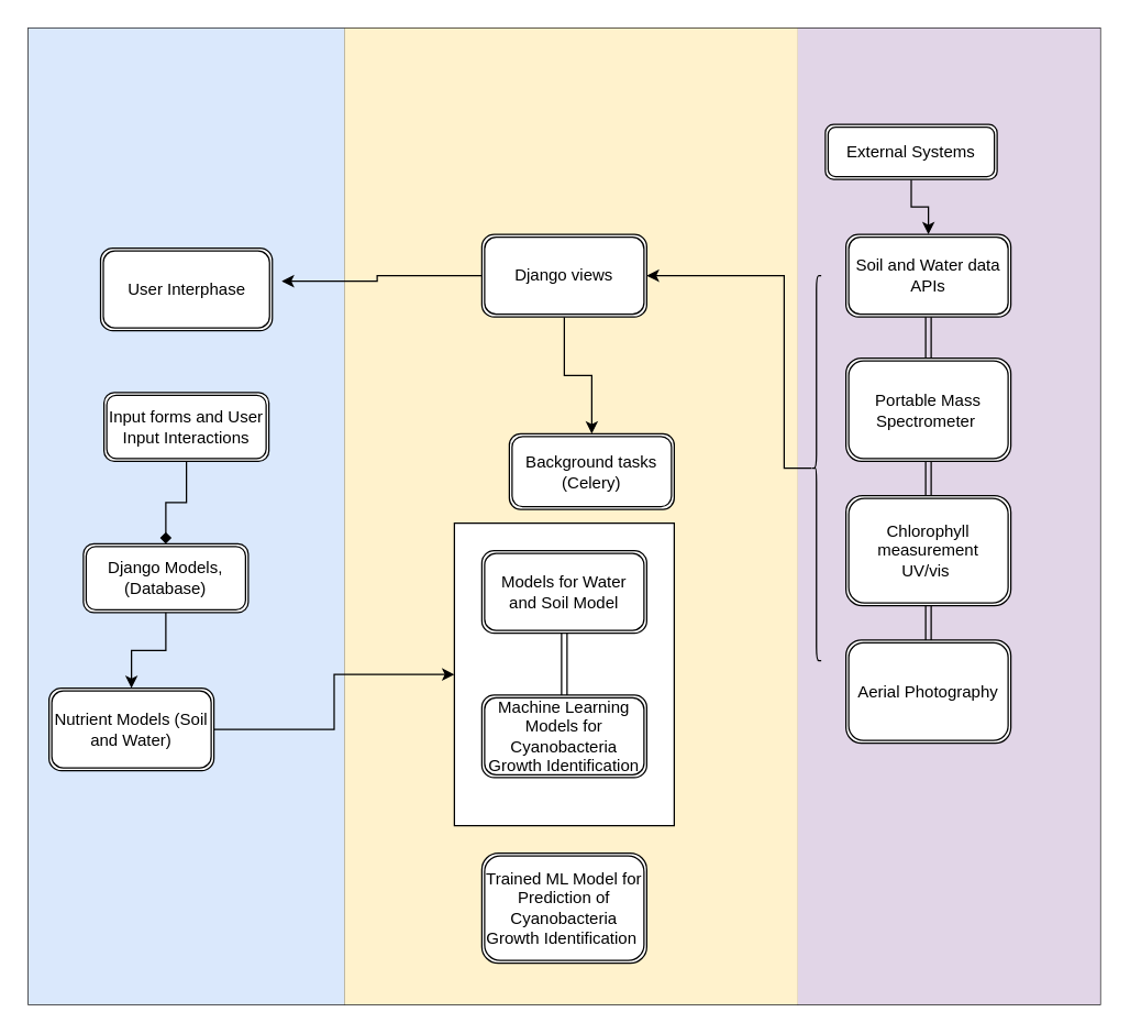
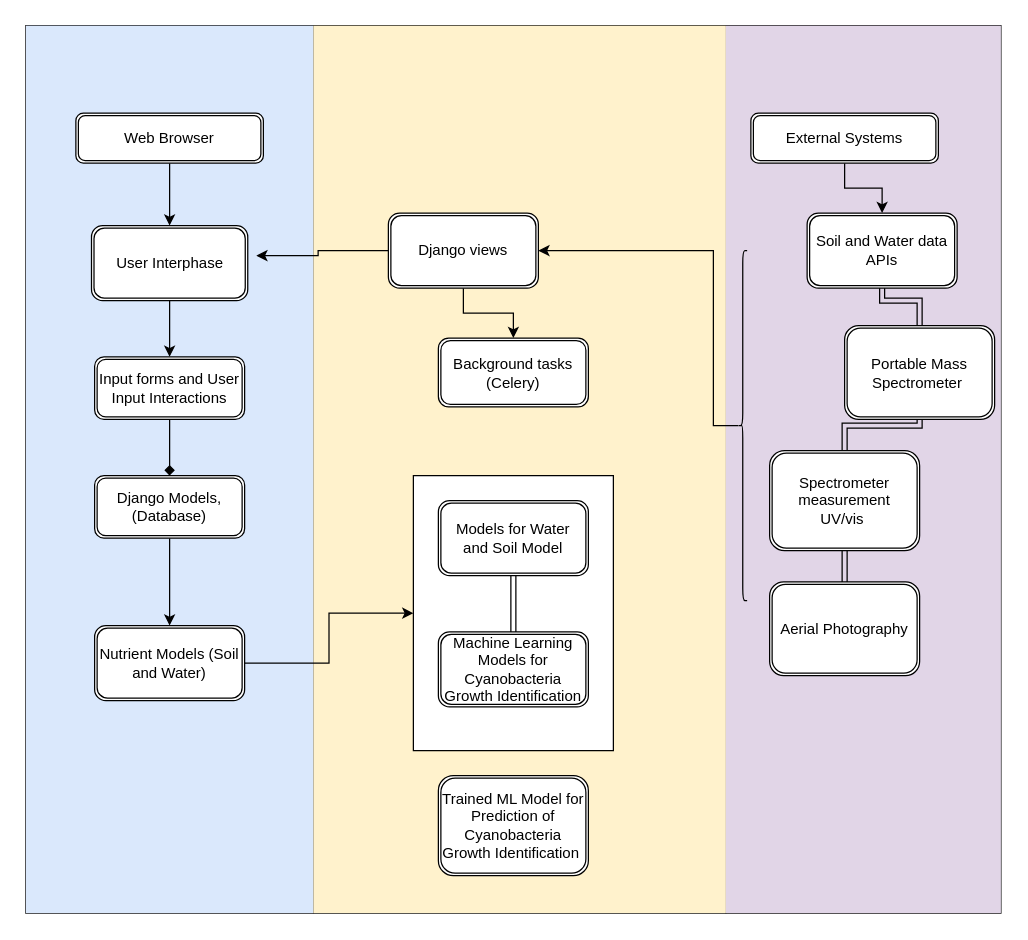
  <mxCell id="0" />
  <mxCell id="1" parent="0" />
  <mxCell id="2" value="" style="shape=table;startSize=0;container=1;collapsible=0;childLayout=tableLayout;" vertex="1" parent="1"><mxGeometry x="20" y="20" width="780" height="710" as="geometry" /></mxCell>
  <mxCell id="3" value="" style="shape=tableRow;horizontal=0;startSize=0;swimlaneHead=0;swimlaneBody=0;strokeColor=inherit;top=0;left=0;bottom=0;right=0;collapsible=0;dropTarget=0;fillColor=none;points=[[0,0.5],[1,0.5]];portConstraint=eastwest;" vertex="1" parent="2"><mxGeometry width="780" height="710" as="geometry" /></mxCell>
  <mxCell id="4" value="" style="shape=partialRectangle;html=1;whiteSpace=wrap;connectable=0;strokeColor=#6c8ebf;overflow=hidden;fillColor=#dae8fc;top=0;left=0;bottom=0;right=0;pointerEvents=1;" vertex="1" parent="3"><mxGeometry width="230" height="710" as="geometry"><mxRectangle width="230" height="710" as="alternateBounds" /></mxGeometry></mxCell>
  <mxCell id="5" value="" style="shape=partialRectangle;html=1;whiteSpace=wrap;connectable=0;strokeColor=#d6b656;overflow=hidden;fillColor=#fff2cc;top=0;left=0;bottom=0;right=0;pointerEvents=1;" vertex="1" parent="3"><mxGeometry x="230" width="330" height="710" as="geometry"><mxRectangle width="330" height="710" as="alternateBounds" /></mxGeometry></mxCell>
  <mxCell id="6" value="" style="shape=partialRectangle;html=1;whiteSpace=wrap;connectable=0;strokeColor=#9673a6;overflow=hidden;fillColor=#e1d5e7;top=0;left=0;bottom=0;right=0;pointerEvents=1;" vertex="1" parent="3"><mxGeometry x="560" width="220" height="710" as="geometry"><mxRectangle width="220" height="710" as="alternateBounds" /></mxGeometry></mxCell>
+ <mxCell id="7" value="" style="edgeStyle=orthogonalEdgeStyle;rounded=0;orthogonalLoop=1;jettySize=auto;html=1;" edge="1" parent="1" source="8" target="12"><mxGeometry relative="1" as="geometry" /></mxCell>
+ <mxCell id="8" value="Web Browser" style="shape=ext;double=1;rounded=1;whiteSpace=wrap;html=1;" vertex="1" parent="1"><mxGeometry x="60" y="90" width="150" height="40" as="geometry" /></mxCell>
  <mxCell id="9" value="" style="edgeStyle=orthogonalEdgeStyle;rounded=0;orthogonalLoop=1;jettySize=auto;html=1;" edge="1" parent="1" source="10" target="24"><mxGeometry relative="1" as="geometry" /></mxCell>
- <mxCell id="10" value="External Systems" style="shape=ext;double=1;rounded=1;whiteSpace=wrap;html=1;" vertex="1" parent="1"><mxGeometry x="600" y="90" width="125" height="40" as="geometry" /></mxCell>
+ <mxCell id="10" value="External Systems" style="shape=ext;double=1;rounded=1;whiteSpace=wrap;html=1;" vertex="1" parent="1"><mxGeometry x="600" y="90" width="150" height="40" as="geometry" /></mxCell>
+ <mxCell id="11" value="" style="edgeStyle=orthogonalEdgeStyle;rounded=0;orthogonalLoop=1;jettySize=auto;html=1;" edge="1" parent="1" source="12" target="20"><mxGeometry relative="1" as="geometry" /></mxCell>
  <mxCell id="12" value="User Interphase" style="shape=ext;double=1;rounded=1;whiteSpace=wrap;html=1;" vertex="1" parent="1"><mxGeometry x="72.5" y="180" width="125" height="60" as="geometry" /></mxCell>
  <mxCell id="13" value="" style="edgeStyle=orthogonalEdgeStyle;rounded=0;orthogonalLoop=1;jettySize=auto;html=1;" edge="1" parent="1" source="14" target="23"><mxGeometry relative="1" as="geometry" /></mxCell>
- <mxCell id="14" value="Django views" style="shape=ext;double=1;rounded=1;whiteSpace=wrap;html=1;" vertex="1" parent="1"><mxGeometry x="350" y="170" width="120" height="60" as="geometry" /></mxCell>
+ <mxCell id="14" value="Django views" style="shape=ext;double=1;rounded=1;whiteSpace=wrap;html=1;" vertex="1" parent="1"><mxGeometry x="310" y="170" width="120" height="60" as="geometry" /></mxCell>
  <mxCell id="15" style="edgeStyle=orthogonalEdgeStyle;rounded=0;orthogonalLoop=1;jettySize=auto;html=1;" edge="1" parent="1" source="16" target="32"><mxGeometry relative="1" as="geometry" /></mxCell>
- <mxCell id="16" value="Nutrient Models (Soil and Water)" style="shape=ext;double=1;rounded=1;whiteSpace=wrap;html=1;" vertex="1" parent="1"><mxGeometry x="35" y="500" width="120" height="60" as="geometry" /></mxCell>
+ <mxCell id="16" value="Nutrient Models (Soil and Water)" style="shape=ext;double=1;rounded=1;whiteSpace=wrap;html=1;" vertex="1" parent="1"><mxGeometry x="75" y="500" width="120" height="60" as="geometry" /></mxCell>
  <mxCell id="17" value="" style="edgeStyle=orthogonalEdgeStyle;rounded=0;orthogonalLoop=1;jettySize=auto;html=1;" edge="1" parent="1" source="18" target="16"><mxGeometry relative="1" as="geometry" /></mxCell>
- <mxCell id="18" value="Django Models,&lt;br&gt;(Database)" style="shape=ext;double=1;rounded=1;whiteSpace=wrap;html=1;" vertex="1" parent="1"><mxGeometry x="60" y="395" width="120" height="50" as="geometry" /></mxCell>
+ <mxCell id="18" value="Django Models,&lt;br&gt;(Database)" style="shape=ext;double=1;rounded=1;whiteSpace=wrap;html=1;" vertex="1" parent="1"><mxGeometry x="75" y="380" width="120" height="50" as="geometry" /></mxCell>
  <mxCell id="19" value="" style="edgeStyle=orthogonalEdgeStyle;rounded=0;orthogonalLoop=1;jettySize=auto;html=1;endArrow=diamond;" edge="1" parent="1" source="20" target="18"><mxGeometry relative="1" as="geometry" /></mxCell>
  <mxCell id="20" value="Input forms and User Input Interactions" style="shape=ext;double=1;rounded=1;whiteSpace=wrap;html=1;" vertex="1" parent="1"><mxGeometry x="75" y="285" width="120" height="50" as="geometry" /></mxCell>
  <mxCell id="21" value="" style="edgeStyle=orthogonalEdgeStyle;rounded=0;orthogonalLoop=1;jettySize=auto;html=1;shape=link;" edge="1" parent="1" source="22" target="26"><mxGeometry relative="1" as="geometry" /></mxCell>
  <mxCell id="22" value="Aerial Photography" style="shape=ext;double=1;rounded=1;whiteSpace=wrap;html=1;" vertex="1" parent="1"><mxGeometry x="615" y="465" width="120" height="75" as="geometry" /></mxCell>
- <mxCell id="23" value="Background tasks&lt;br&gt;(Celery)" style="shape=ext;double=1;rounded=1;whiteSpace=wrap;html=1;" vertex="1" parent="1"><mxGeometry x="370" y="315" width="120" height="55" as="geometry" /></mxCell>
- <mxCell id="24" value="Soil and Water data APIs" style="shape=ext;double=1;rounded=1;whiteSpace=wrap;html=1;" vertex="1" parent="1"><mxGeometry x="615" y="170" width="120" height="60" as="geometry" /></mxCell>
+ <mxCell id="23" value="Background tasks&lt;br&gt;(Celery)" style="shape=ext;double=1;rounded=1;whiteSpace=wrap;html=1;" vertex="1" parent="1"><mxGeometry x="350" y="270" width="120" height="55" as="geometry" /></mxCell>
+ <mxCell id="24" value="Soil and Water data APIs" style="shape=ext;double=1;rounded=1;whiteSpace=wrap;html=1;" vertex="1" parent="1"><mxGeometry x="645" y="170" width="120" height="60" as="geometry" /></mxCell>
  <mxCell id="25" value="" style="edgeStyle=orthogonalEdgeStyle;rounded=0;orthogonalLoop=1;jettySize=auto;html=1;shape=link;" edge="1" parent="1" source="26" target="28"><mxGeometry relative="1" as="geometry" /></mxCell>
- <mxCell id="26" value="Chlorophyll measurement UV/vis&amp;nbsp;" style="shape=ext;double=1;rounded=1;whiteSpace=wrap;html=1;" vertex="1" parent="1"><mxGeometry x="615" y="360" width="120" height="80" as="geometry" /></mxCell>
+ <mxCell id="26" value="Spectrometer measurement UV/vis&amp;nbsp;" style="shape=ext;double=1;rounded=1;whiteSpace=wrap;html=1;" vertex="1" parent="1"><mxGeometry x="615" y="360" width="120" height="80" as="geometry" /></mxCell>
  <mxCell id="27" value="" style="edgeStyle=orthogonalEdgeStyle;rounded=0;orthogonalLoop=1;jettySize=auto;html=1;shape=link;" edge="1" parent="1" source="28" target="24"><mxGeometry relative="1" as="geometry" /></mxCell>
- <mxCell id="28" value="Portable Mass Spectrometer&amp;nbsp;" style="shape=ext;double=1;rounded=1;whiteSpace=wrap;html=1;" vertex="1" parent="1"><mxGeometry x="615" y="260" width="120" height="75" as="geometry" /></mxCell>
+ <mxCell id="28" value="Portable Mass Spectrometer&amp;nbsp;" style="shape=ext;double=1;rounded=1;whiteSpace=wrap;html=1;" vertex="1" parent="1"><mxGeometry x="675" y="260" width="120" height="75" as="geometry" /></mxCell>
  <mxCell id="29" value="Trained ML Model for Prediction of Cyanobacteria Growth Identification&amp;nbsp;" style="shape=ext;double=1;rounded=1;whiteSpace=wrap;html=1;" vertex="1" parent="1"><mxGeometry x="350" y="620" width="120" height="80" as="geometry" /></mxCell>
  <mxCell id="30" value="" style="edgeStyle=orthogonalEdgeStyle;rounded=0;orthogonalLoop=1;jettySize=auto;html=1;" edge="1" parent="1" source="31" target="14"><mxGeometry relative="1" as="geometry"><Array as="points"><mxPoint x="570" y="340" /><mxPoint x="570" y="200" /></Array></mxGeometry></mxCell>
  <mxCell id="31" value="" style="shape=curlyBracket;whiteSpace=wrap;html=1;rounded=1;labelPosition=left;verticalLabelPosition=middle;align=right;verticalAlign=middle;" vertex="1" parent="1"><mxGeometry x="590" y="200" width="7" height="280" as="geometry" /></mxCell>
  <mxCell id="32" value="" style="rounded=0;whiteSpace=wrap;html=1;" vertex="1" parent="1"><mxGeometry x="330" y="380" width="160" height="220" as="geometry" /></mxCell>
  <mxCell id="33" style="edgeStyle=orthogonalEdgeStyle;rounded=0;orthogonalLoop=1;jettySize=auto;html=1;entryX=1.055;entryY=0.4;entryDx=0;entryDy=0;entryPerimeter=0;" edge="1" parent="1" source="14" target="12"><mxGeometry relative="1" as="geometry" /></mxCell>
  <mxCell id="34" value="" style="edgeStyle=orthogonalEdgeStyle;rounded=0;orthogonalLoop=1;jettySize=auto;html=1;shape=link;" edge="1" parent="1" source="35" target="36"><mxGeometry relative="1" as="geometry" /></mxCell>
  <mxCell id="35" value="Models for Water and Soil Model" style="shape=ext;double=1;rounded=1;whiteSpace=wrap;html=1;" vertex="1" parent="1"><mxGeometry x="350" y="400" width="120" height="60" as="geometry" /></mxCell>
  <mxCell id="36" value="Machine Learning Models for Cyanobacteria Growth Identification" style="shape=ext;double=1;rounded=1;whiteSpace=wrap;html=1;" vertex="1" parent="1"><mxGeometry x="350" y="505" width="120" height="60" as="geometry" /></mxCell>
